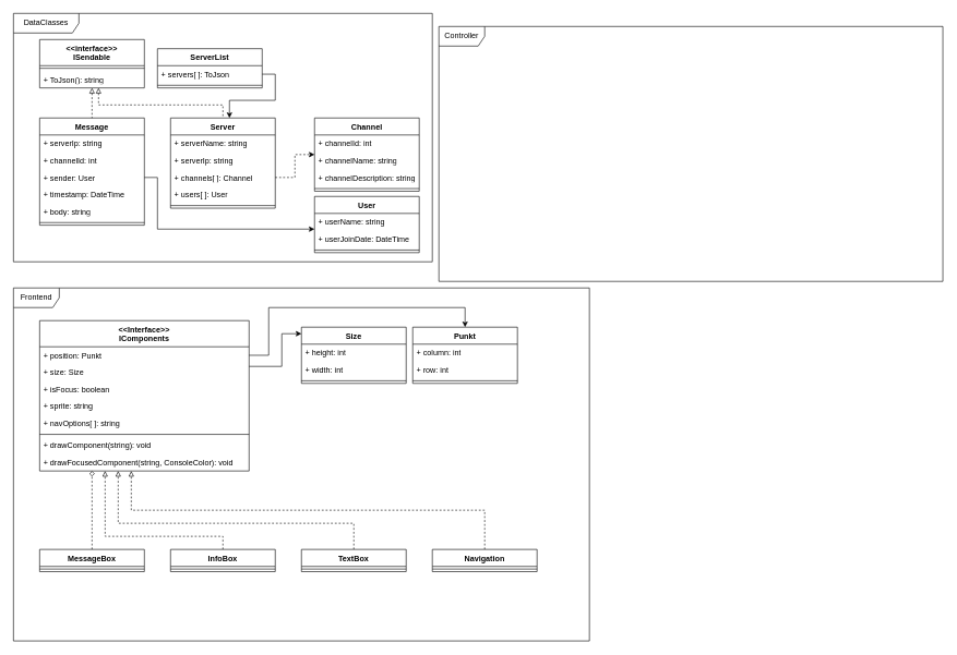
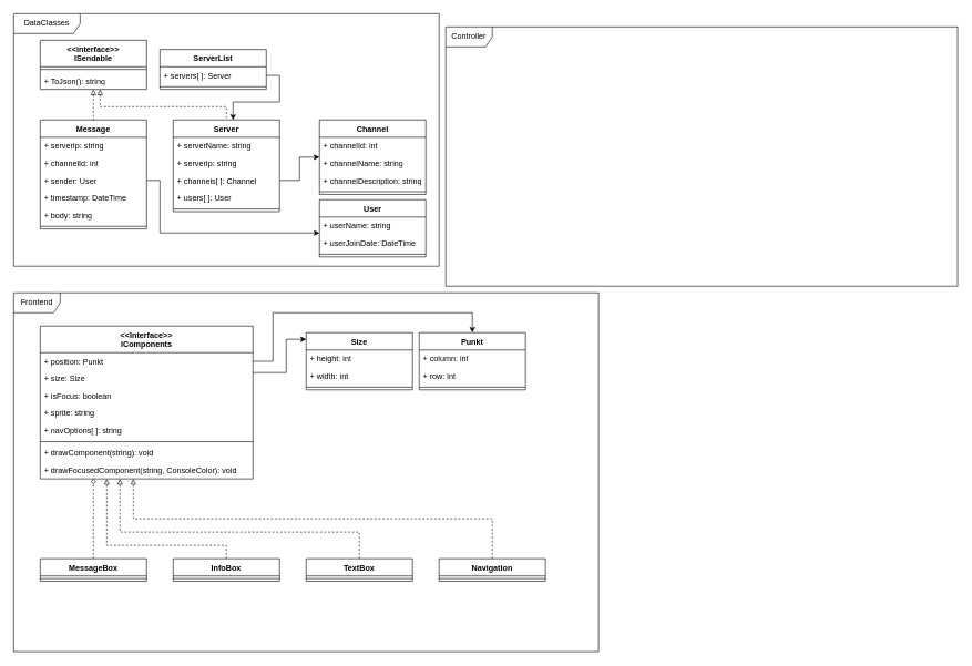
  <mxCell id="0" />
  <mxCell id="1" parent="0" />
  <mxCell id="2" value="DataClasses" style="shape=umlFrame;whiteSpace=wrap;html=1;pointerEvents=0;width=100;height=30;labelBackgroundColor=none;rounded=0;" parent="1" vertex="1"><mxGeometry x="20" y="20" width="640" height="380" as="geometry" /></mxCell>
  <mxCell id="3" value="Frontend" style="shape=umlFrame;whiteSpace=wrap;html=1;pointerEvents=0;labelBackgroundColor=none;rounded=0;width=70;height=30;" parent="1" vertex="1"><mxGeometry x="20" y="440" width="880" height="540" as="geometry" /></mxCell>
  <mxCell id="4" value="Controller" style="shape=umlFrame;whiteSpace=wrap;html=1;pointerEvents=0;width=70;height=30;labelBackgroundColor=none;rounded=0;" parent="1" vertex="1"><mxGeometry x="670" y="40" width="770" height="390" as="geometry" /></mxCell>
  <mxCell id="5" value="Message" style="swimlane;fontStyle=1;align=center;verticalAlign=top;childLayout=stackLayout;horizontal=1;startSize=26;horizontalStack=0;resizeParent=1;resizeParentMax=0;resizeLast=0;collapsible=1;marginBottom=0;whiteSpace=wrap;html=1;labelBackgroundColor=none;rounded=0;" parent="1" vertex="1"><mxGeometry x="60" y="180" width="160" height="164" as="geometry" /></mxCell>
  <mxCell id="6" value="+ serverIp: string" style="text;strokeColor=none;fillColor=none;align=left;verticalAlign=top;spacingLeft=4;spacingRight=4;overflow=hidden;rotatable=0;points=[[0,0.5],[1,0.5]];portConstraint=eastwest;whiteSpace=wrap;html=1;labelBackgroundColor=none;rounded=0;" parent="5" vertex="1"><mxGeometry y="26" width="160" height="26" as="geometry" /></mxCell>
  <mxCell id="7" value="+ channelId: int" style="text;strokeColor=none;fillColor=none;align=left;verticalAlign=top;spacingLeft=4;spacingRight=4;overflow=hidden;rotatable=0;points=[[0,0.5],[1,0.5]];portConstraint=eastwest;whiteSpace=wrap;html=1;labelBackgroundColor=none;rounded=0;" parent="5" vertex="1"><mxGeometry y="52" width="160" height="26" as="geometry" /></mxCell>
  <mxCell id="8" value="+ sender: User" style="text;strokeColor=none;fillColor=none;align=left;verticalAlign=top;spacingLeft=4;spacingRight=4;overflow=hidden;rotatable=0;points=[[0,0.5],[1,0.5]];portConstraint=eastwest;whiteSpace=wrap;html=1;labelBackgroundColor=none;rounded=0;" parent="5" vertex="1"><mxGeometry y="78" width="160" height="26" as="geometry" /></mxCell>
  <mxCell id="9" value="+ timestamp: DateTime" style="text;strokeColor=none;fillColor=none;align=left;verticalAlign=top;spacingLeft=4;spacingRight=4;overflow=hidden;rotatable=0;points=[[0,0.5],[1,0.5]];portConstraint=eastwest;whiteSpace=wrap;html=1;labelBackgroundColor=none;rounded=0;" parent="5" vertex="1"><mxGeometry y="104" width="160" height="26" as="geometry" /></mxCell>
  <mxCell id="10" value="+ body: string" style="text;strokeColor=none;fillColor=none;align=left;verticalAlign=top;spacingLeft=4;spacingRight=4;overflow=hidden;rotatable=0;points=[[0,0.5],[1,0.5]];portConstraint=eastwest;whiteSpace=wrap;html=1;labelBackgroundColor=none;rounded=0;" parent="5" vertex="1"><mxGeometry y="130" width="160" height="26" as="geometry" /></mxCell>
  <mxCell id="11" value="" style="line;strokeWidth=1;fillColor=none;align=left;verticalAlign=middle;spacingTop=-1;spacingLeft=3;spacingRight=3;rotatable=0;labelPosition=right;points=[];portConstraint=eastwest;labelBackgroundColor=none;rounded=0;" parent="5" vertex="1"><mxGeometry y="156" width="160" height="8" as="geometry" /></mxCell>
  <mxCell id="12" value="Server" style="swimlane;fontStyle=1;align=center;verticalAlign=top;childLayout=stackLayout;horizontal=1;startSize=26;horizontalStack=0;resizeParent=1;resizeParentMax=0;resizeLast=0;collapsible=1;marginBottom=0;whiteSpace=wrap;html=1;labelBackgroundColor=none;rounded=0;" parent="1" vertex="1"><mxGeometry x="260" y="180" width="160" height="138" as="geometry" /></mxCell>
  <mxCell id="13" value="+ serverName: string" style="text;strokeColor=none;fillColor=none;align=left;verticalAlign=top;spacingLeft=4;spacingRight=4;overflow=hidden;rotatable=0;points=[[0,0.5],[1,0.5]];portConstraint=eastwest;whiteSpace=wrap;html=1;labelBackgroundColor=none;rounded=0;" parent="12" vertex="1"><mxGeometry y="26" width="160" height="26" as="geometry" /></mxCell>
  <mxCell id="14" value="+ serverIp: string" style="text;strokeColor=none;fillColor=none;align=left;verticalAlign=top;spacingLeft=4;spacingRight=4;overflow=hidden;rotatable=0;points=[[0,0.5],[1,0.5]];portConstraint=eastwest;whiteSpace=wrap;html=1;labelBackgroundColor=none;rounded=0;" parent="12" vertex="1"><mxGeometry y="52" width="160" height="26" as="geometry" /></mxCell>
  <mxCell id="15" value="+ channels[ ]: Channel" style="text;strokeColor=none;fillColor=none;align=left;verticalAlign=top;spacingLeft=4;spacingRight=4;overflow=hidden;rotatable=0;points=[[0,0.5],[1,0.5]];portConstraint=eastwest;whiteSpace=wrap;html=1;labelBackgroundColor=none;rounded=0;" parent="12" vertex="1"><mxGeometry y="78" width="160" height="26" as="geometry" /></mxCell>
  <mxCell id="16" value="+ users[ ]: User" style="text;strokeColor=none;fillColor=none;align=left;verticalAlign=top;spacingLeft=4;spacingRight=4;overflow=hidden;rotatable=0;points=[[0,0.5],[1,0.5]];portConstraint=eastwest;whiteSpace=wrap;html=1;labelBackgroundColor=none;rounded=0;" parent="12" vertex="1"><mxGeometry y="104" width="160" height="26" as="geometry" /></mxCell>
  <mxCell id="17" value="" style="line;strokeWidth=1;fillColor=none;align=left;verticalAlign=middle;spacingTop=-1;spacingLeft=3;spacingRight=3;rotatable=0;labelPosition=right;points=[];portConstraint=eastwest;labelBackgroundColor=none;rounded=0;" parent="12" vertex="1"><mxGeometry y="130" width="160" height="8" as="geometry" /></mxCell>
  <mxCell id="18" value="ServerList" style="swimlane;fontStyle=1;align=center;verticalAlign=top;childLayout=stackLayout;horizontal=1;startSize=26;horizontalStack=0;resizeParent=1;resizeParentMax=0;resizeLast=0;collapsible=1;marginBottom=0;whiteSpace=wrap;html=1;labelBackgroundColor=none;rounded=0;" parent="1" vertex="1"><mxGeometry x="240" y="74" width="160" height="60" as="geometry" /></mxCell>
- <mxCell id="19" value="+ servers[ ]: ToJson" style="text;strokeColor=none;fillColor=none;align=left;verticalAlign=top;spacingLeft=4;spacingRight=4;overflow=hidden;rotatable=0;points=[[0,0.5],[1,0.5]];portConstraint=eastwest;whiteSpace=wrap;html=1;labelBackgroundColor=none;rounded=0;" parent="18" vertex="1"><mxGeometry y="26" width="160" height="26" as="geometry" /></mxCell>
+ <mxCell id="19" value="+ servers[ ]: Server" style="text;strokeColor=none;fillColor=none;align=left;verticalAlign=top;spacingLeft=4;spacingRight=4;overflow=hidden;rotatable=0;points=[[0,0.5],[1,0.5]];portConstraint=eastwest;whiteSpace=wrap;html=1;labelBackgroundColor=none;rounded=0;" parent="18" vertex="1"><mxGeometry y="26" width="160" height="26" as="geometry" /></mxCell>
  <mxCell id="20" value="" style="line;strokeWidth=1;fillColor=none;align=left;verticalAlign=middle;spacingTop=-1;spacingLeft=3;spacingRight=3;rotatable=0;labelPosition=right;points=[];portConstraint=eastwest;labelBackgroundColor=none;rounded=0;" parent="18" vertex="1"><mxGeometry y="52" width="160" height="8" as="geometry" /></mxCell>
  <mxCell id="21" value="Channel" style="swimlane;fontStyle=1;align=center;verticalAlign=top;childLayout=stackLayout;horizontal=1;startSize=26;horizontalStack=0;resizeParent=1;resizeParentMax=0;resizeLast=0;collapsible=1;marginBottom=0;whiteSpace=wrap;html=1;labelBackgroundColor=none;rounded=0;" parent="1" vertex="1"><mxGeometry x="480" y="180" width="160" height="112" as="geometry" /></mxCell>
  <mxCell id="22" value="+ channelId: int" style="text;strokeColor=none;fillColor=none;align=left;verticalAlign=top;spacingLeft=4;spacingRight=4;overflow=hidden;rotatable=0;points=[[0,0.5],[1,0.5]];portConstraint=eastwest;whiteSpace=wrap;html=1;labelBackgroundColor=none;rounded=0;" parent="21" vertex="1"><mxGeometry y="26" width="160" height="26" as="geometry" /></mxCell>
  <mxCell id="23" value="+ channelName: string" style="text;strokeColor=none;fillColor=none;align=left;verticalAlign=top;spacingLeft=4;spacingRight=4;overflow=hidden;rotatable=0;points=[[0,0.5],[1,0.5]];portConstraint=eastwest;whiteSpace=wrap;html=1;labelBackgroundColor=none;rounded=0;" parent="21" vertex="1"><mxGeometry y="52" width="160" height="26" as="geometry" /></mxCell>
  <mxCell id="24" value="+ channelDescription: string" style="text;strokeColor=none;fillColor=none;align=left;verticalAlign=top;spacingLeft=4;spacingRight=4;overflow=hidden;rotatable=0;points=[[0,0.5],[1,0.5]];portConstraint=eastwest;whiteSpace=wrap;html=1;labelBackgroundColor=none;rounded=0;" parent="21" vertex="1"><mxGeometry y="78" width="160" height="26" as="geometry" /></mxCell>
  <mxCell id="25" value="" style="line;strokeWidth=1;fillColor=none;align=left;verticalAlign=middle;spacingTop=-1;spacingLeft=3;spacingRight=3;rotatable=0;labelPosition=right;points=[];portConstraint=eastwest;labelBackgroundColor=none;rounded=0;" parent="21" vertex="1"><mxGeometry y="104" width="160" height="8" as="geometry" /></mxCell>
  <mxCell id="26" value="User" style="swimlane;fontStyle=1;align=center;verticalAlign=top;childLayout=stackLayout;horizontal=1;startSize=26;horizontalStack=0;resizeParent=1;resizeParentMax=0;resizeLast=0;collapsible=1;marginBottom=0;whiteSpace=wrap;html=1;labelBackgroundColor=none;rounded=0;" parent="1" vertex="1"><mxGeometry x="480" y="300" width="160" height="86" as="geometry" /></mxCell>
  <mxCell id="27" value="+ userName: string" style="text;strokeColor=none;fillColor=none;align=left;verticalAlign=top;spacingLeft=4;spacingRight=4;overflow=hidden;rotatable=0;points=[[0,0.5],[1,0.5]];portConstraint=eastwest;whiteSpace=wrap;html=1;labelBackgroundColor=none;rounded=0;" parent="26" vertex="1"><mxGeometry y="26" width="160" height="26" as="geometry" /></mxCell>
  <mxCell id="28" value="+ userJoinDate: DateTime" style="text;strokeColor=none;fillColor=none;align=left;verticalAlign=top;spacingLeft=4;spacingRight=4;overflow=hidden;rotatable=0;points=[[0,0.5],[1,0.5]];portConstraint=eastwest;whiteSpace=wrap;html=1;labelBackgroundColor=none;rounded=0;" parent="26" vertex="1"><mxGeometry y="52" width="160" height="26" as="geometry" /></mxCell>
  <mxCell id="29" value="" style="line;strokeWidth=1;fillColor=none;align=left;verticalAlign=middle;spacingTop=-1;spacingLeft=3;spacingRight=3;rotatable=0;labelPosition=right;points=[];portConstraint=eastwest;labelBackgroundColor=none;rounded=0;" parent="26" vertex="1"><mxGeometry y="78" width="160" height="8" as="geometry" /></mxCell>
  <mxCell id="30" style="edgeStyle=orthogonalEdgeStyle;rounded=0;orthogonalLoop=1;jettySize=auto;html=1;labelBackgroundColor=none;fontColor=default;dashed=1;endArrow=none;startFill=0;startArrow=block;" parent="1" source="32" target="5" edge="1"><mxGeometry relative="1" as="geometry" /></mxCell>
  <mxCell id="31" style="edgeStyle=orthogonalEdgeStyle;rounded=0;orthogonalLoop=1;jettySize=auto;html=1;labelBackgroundColor=none;fontColor=default;dashed=1;endArrow=none;startFill=0;startArrow=block;" parent="1" source="32" target="12" edge="1"><mxGeometry relative="1" as="geometry"><Array as="points"><mxPoint x="150" y="160" /><mxPoint x="340" y="160" /></Array></mxGeometry></mxCell>
  <mxCell id="32" value="&amp;lt;&amp;lt;interface&amp;gt;&amp;gt;&lt;div&gt;ISendable&lt;/div&gt;" style="swimlane;fontStyle=1;align=center;verticalAlign=top;childLayout=stackLayout;horizontal=1;startSize=40;horizontalStack=0;resizeParent=1;resizeParentMax=0;resizeLast=0;collapsible=1;marginBottom=0;whiteSpace=wrap;html=1;labelBackgroundColor=none;rounded=0;" parent="1" vertex="1"><mxGeometry x="60" y="60" width="160" height="74" as="geometry"><mxRectangle x="80" y="80" width="110" height="40" as="alternateBounds" /></mxGeometry></mxCell>
  <mxCell id="33" value="" style="line;strokeWidth=1;fillColor=none;align=left;verticalAlign=middle;spacingTop=-1;spacingLeft=3;spacingRight=3;rotatable=0;labelPosition=right;points=[];portConstraint=eastwest;labelBackgroundColor=none;rounded=0;" parent="32" vertex="1"><mxGeometry y="40" width="160" height="8" as="geometry" /></mxCell>
  <mxCell id="34" value="+ ToJson(): string" style="text;strokeColor=none;fillColor=none;align=left;verticalAlign=top;spacingLeft=4;spacingRight=4;overflow=hidden;rotatable=0;points=[[0,0.5],[1,0.5]];portConstraint=eastwest;whiteSpace=wrap;html=1;labelBackgroundColor=none;rounded=0;" parent="32" vertex="1"><mxGeometry y="48" width="160" height="26" as="geometry" /></mxCell>
- <mxCell id="35" style="edgeStyle=orthogonalEdgeStyle;rounded=0;orthogonalLoop=1;jettySize=auto;html=1;labelBackgroundColor=none;fontColor=default;dashed=1;" parent="1" source="15" target="21" edge="1"><mxGeometry relative="1" as="geometry" /></mxCell>
+ <mxCell id="35" style="edgeStyle=orthogonalEdgeStyle;rounded=0;orthogonalLoop=1;jettySize=auto;html=1;labelBackgroundColor=none;fontColor=default;" parent="1" source="15" target="21" edge="1"><mxGeometry relative="1" as="geometry" /></mxCell>
  <mxCell id="36" style="edgeStyle=orthogonalEdgeStyle;rounded=0;orthogonalLoop=1;jettySize=auto;html=1;labelBackgroundColor=none;fontColor=default;" parent="1" source="8" target="26" edge="1"><mxGeometry relative="1" as="geometry"><Array as="points"><mxPoint x="240" y="271" /><mxPoint x="240" y="350" /></Array></mxGeometry></mxCell>
  <mxCell id="37" style="edgeStyle=orthogonalEdgeStyle;orthogonalLoop=1;jettySize=auto;html=1;rounded=0;curved=0;" parent="1" source="19" target="12" edge="1"><mxGeometry relative="1" as="geometry"><Array as="points"><mxPoint x="420" y="113" /><mxPoint x="420" y="153" /><mxPoint x="350" y="153" /></Array></mxGeometry></mxCell>
  <mxCell id="38" value="&lt;div&gt;&amp;lt;&amp;lt;Interface&amp;gt;&amp;gt;&lt;/div&gt;IComponents" style="swimlane;fontStyle=1;align=center;verticalAlign=top;childLayout=stackLayout;horizontal=1;startSize=40;horizontalStack=0;resizeParent=1;resizeParentMax=0;resizeLast=0;collapsible=1;marginBottom=0;whiteSpace=wrap;html=1;rounded=0;" parent="1" vertex="1"><mxGeometry x="60" y="490" width="320" height="230" as="geometry" /></mxCell>
  <mxCell id="39" value="+ position: Punkt" style="text;strokeColor=none;fillColor=none;align=left;verticalAlign=top;spacingLeft=4;spacingRight=4;overflow=hidden;rotatable=0;points=[[0,0.5],[1,0.5]];portConstraint=eastwest;whiteSpace=wrap;html=1;rounded=0;" parent="38" vertex="1"><mxGeometry y="40" width="320" height="26" as="geometry" /></mxCell>
  <mxCell id="40" value="+ size: Size" style="text;strokeColor=none;fillColor=none;align=left;verticalAlign=top;spacingLeft=4;spacingRight=4;overflow=hidden;rotatable=0;points=[[0,0.5],[1,0.5]];portConstraint=eastwest;whiteSpace=wrap;html=1;" parent="38" vertex="1"><mxGeometry y="66" width="320" height="26" as="geometry" /></mxCell>
  <mxCell id="41" value="+ isFocus: boolean" style="text;strokeColor=none;fillColor=none;align=left;verticalAlign=top;spacingLeft=4;spacingRight=4;overflow=hidden;rotatable=0;points=[[0,0.5],[1,0.5]];portConstraint=eastwest;whiteSpace=wrap;html=1;rounded=0;" parent="38" vertex="1"><mxGeometry y="92" width="320" height="26" as="geometry" /></mxCell>
  <mxCell id="42" value="+ sprite: string" style="text;strokeColor=none;fillColor=none;align=left;verticalAlign=top;spacingLeft=4;spacingRight=4;overflow=hidden;rotatable=0;points=[[0,0.5],[1,0.5]];portConstraint=eastwest;whiteSpace=wrap;html=1;" parent="38" vertex="1"><mxGeometry y="118" width="320" height="26" as="geometry" /></mxCell>
  <mxCell id="43" value="+ navOptions[ ]: string&amp;nbsp;" style="text;strokeColor=none;fillColor=none;align=left;verticalAlign=top;spacingLeft=4;spacingRight=4;overflow=hidden;rotatable=0;points=[[0,0.5],[1,0.5]];portConstraint=eastwest;whiteSpace=wrap;html=1;" parent="38" vertex="1"><mxGeometry y="144" width="320" height="26" as="geometry" /></mxCell>
  <mxCell id="44" value="" style="line;strokeWidth=1;fillColor=none;align=left;verticalAlign=middle;spacingTop=-1;spacingLeft=3;spacingRight=3;rotatable=0;labelPosition=right;points=[];portConstraint=eastwest;strokeColor=inherit;rounded=0;" parent="38" vertex="1"><mxGeometry y="170" width="320" height="8" as="geometry" /></mxCell>
  <mxCell id="45" value="+ drawComponent(string): void" style="text;strokeColor=none;fillColor=none;align=left;verticalAlign=top;spacingLeft=4;spacingRight=4;overflow=hidden;rotatable=0;points=[[0,0.5],[1,0.5]];portConstraint=eastwest;whiteSpace=wrap;html=1;" parent="38" vertex="1"><mxGeometry y="178" width="320" height="26" as="geometry" /></mxCell>
  <mxCell id="46" value="+ drawFocusedComponent(string, ConsoleColor): void" style="text;strokeColor=none;fillColor=none;align=left;verticalAlign=top;spacingLeft=4;spacingRight=4;overflow=hidden;rotatable=0;points=[[0,0.5],[1,0.5]];portConstraint=eastwest;whiteSpace=wrap;html=1;" parent="38" vertex="1"><mxGeometry y="204" width="320" height="26" as="geometry" /></mxCell>
  <mxCell id="47" value="Punkt" style="swimlane;fontStyle=1;align=center;verticalAlign=top;childLayout=stackLayout;horizontal=1;startSize=26;horizontalStack=0;resizeParent=1;resizeParentMax=0;resizeLast=0;collapsible=1;marginBottom=0;whiteSpace=wrap;html=1;rounded=0;" parent="1" vertex="1"><mxGeometry x="630" y="500" width="160" height="86" as="geometry"><mxRectangle x="310" y="520" width="70" height="30" as="alternateBounds" /></mxGeometry></mxCell>
  <mxCell id="48" value="+ column: int" style="text;strokeColor=none;fillColor=none;align=left;verticalAlign=top;spacingLeft=4;spacingRight=4;overflow=hidden;rotatable=0;points=[[0,0.5],[1,0.5]];portConstraint=eastwest;whiteSpace=wrap;html=1;rounded=0;" parent="47" vertex="1"><mxGeometry y="26" width="160" height="26" as="geometry" /></mxCell>
  <mxCell id="49" value="+ row: int" style="text;strokeColor=none;fillColor=none;align=left;verticalAlign=top;spacingLeft=4;spacingRight=4;overflow=hidden;rotatable=0;points=[[0,0.5],[1,0.5]];portConstraint=eastwest;whiteSpace=wrap;html=1;rounded=0;" parent="47" vertex="1"><mxGeometry y="52" width="160" height="26" as="geometry" /></mxCell>
  <mxCell id="50" value="" style="line;strokeWidth=1;fillColor=none;align=left;verticalAlign=middle;spacingTop=-1;spacingLeft=3;spacingRight=3;rotatable=0;labelPosition=right;points=[];portConstraint=eastwest;strokeColor=inherit;rounded=0;" parent="47" vertex="1"><mxGeometry y="78" width="160" height="8" as="geometry" /></mxCell>
  <mxCell id="51" style="edgeStyle=orthogonalEdgeStyle;orthogonalLoop=1;jettySize=auto;html=1;rounded=0;curved=0;" parent="1" source="39" target="47" edge="1"><mxGeometry relative="1" as="geometry"><Array as="points"><mxPoint x="410" y="543" /><mxPoint x="410" y="470" /><mxPoint x="710" y="470" /></Array></mxGeometry></mxCell>
  <mxCell id="52" value="Size" style="swimlane;fontStyle=1;align=center;verticalAlign=top;childLayout=stackLayout;horizontal=1;startSize=26;horizontalStack=0;resizeParent=1;resizeParentMax=0;resizeLast=0;collapsible=1;marginBottom=0;whiteSpace=wrap;html=1;" parent="1" vertex="1"><mxGeometry x="460" y="500" width="160" height="86" as="geometry" /></mxCell>
  <mxCell id="53" value="+ height: int" style="text;strokeColor=none;fillColor=none;align=left;verticalAlign=top;spacingLeft=4;spacingRight=4;overflow=hidden;rotatable=0;points=[[0,0.5],[1,0.5]];portConstraint=eastwest;whiteSpace=wrap;html=1;" parent="52" vertex="1"><mxGeometry y="26" width="160" height="26" as="geometry" /></mxCell>
  <mxCell id="54" value="+ width: int" style="text;strokeColor=none;fillColor=none;align=left;verticalAlign=top;spacingLeft=4;spacingRight=4;overflow=hidden;rotatable=0;points=[[0,0.5],[1,0.5]];portConstraint=eastwest;whiteSpace=wrap;html=1;" parent="52" vertex="1"><mxGeometry y="52" width="160" height="26" as="geometry" /></mxCell>
  <mxCell id="55" value="" style="line;strokeWidth=1;fillColor=none;align=left;verticalAlign=middle;spacingTop=-1;spacingLeft=3;spacingRight=3;rotatable=0;labelPosition=right;points=[];portConstraint=eastwest;strokeColor=inherit;" parent="52" vertex="1"><mxGeometry y="78" width="160" height="8" as="geometry" /></mxCell>
  <mxCell id="56" style="edgeStyle=orthogonalEdgeStyle;orthogonalLoop=1;jettySize=auto;html=1;rounded=0;curved=0;" parent="1" source="40" target="52" edge="1"><mxGeometry relative="1" as="geometry"><Array as="points"><mxPoint x="430" y="560" /><mxPoint x="430" y="510" /></Array></mxGeometry></mxCell>
  <mxCell id="57" style="edgeStyle=orthogonalEdgeStyle;orthogonalLoop=1;jettySize=auto;html=1;rounded=0;strokeColor=default;align=center;verticalAlign=middle;fontFamily=Helvetica;fontSize=11;fontColor=default;labelBackgroundColor=default;endArrow=diamond;curved=0;dashed=1;endFill=0;" parent="1" source="58" target="38" edge="1"><mxGeometry relative="1" as="geometry"><Array as="points"><mxPoint x="140" y="730" /><mxPoint x="140" y="730" /></Array></mxGeometry></mxCell>
  <mxCell id="58" value="MessageBox" style="swimlane;fontStyle=1;align=center;verticalAlign=top;childLayout=stackLayout;horizontal=1;startSize=26;horizontalStack=0;resizeParent=1;resizeParentMax=0;resizeLast=0;collapsible=1;marginBottom=0;whiteSpace=wrap;html=1;" parent="1" vertex="1"><mxGeometry x="60" y="840" width="160" height="34" as="geometry"><mxRectangle x="80" y="860" width="110" height="30" as="alternateBounds" /></mxGeometry></mxCell>
  <mxCell id="59" value="" style="line;strokeWidth=1;fillColor=none;align=left;verticalAlign=middle;spacingTop=-1;spacingLeft=3;spacingRight=3;rotatable=0;labelPosition=right;points=[];portConstraint=eastwest;strokeColor=inherit;" parent="58" vertex="1"><mxGeometry y="26" width="160" height="8" as="geometry" /></mxCell>
  <mxCell id="60" style="edgeStyle=orthogonalEdgeStyle;orthogonalLoop=1;jettySize=auto;html=1;rounded=0;strokeColor=default;align=center;verticalAlign=middle;fontFamily=Helvetica;fontSize=11;fontColor=default;labelBackgroundColor=default;endArrow=block;curved=0;dashed=1;endFill=0;" parent="1" source="61" target="38" edge="1"><mxGeometry relative="1" as="geometry"><Array as="points"><mxPoint x="340" y="820" /><mxPoint x="160" y="820" /></Array></mxGeometry></mxCell>
  <mxCell id="61" value="InfoBox" style="swimlane;fontStyle=1;align=center;verticalAlign=top;childLayout=stackLayout;horizontal=1;startSize=26;horizontalStack=0;resizeParent=1;resizeParentMax=0;resizeLast=0;collapsible=1;marginBottom=0;whiteSpace=wrap;html=1;" parent="1" vertex="1"><mxGeometry x="260" y="840" width="160" height="34" as="geometry" /></mxCell>
  <mxCell id="62" value="" style="line;strokeWidth=1;fillColor=none;align=left;verticalAlign=middle;spacingTop=-1;spacingLeft=3;spacingRight=3;rotatable=0;labelPosition=right;points=[];portConstraint=eastwest;strokeColor=inherit;" parent="61" vertex="1"><mxGeometry y="26" width="160" height="8" as="geometry" /></mxCell>
  <mxCell id="63" style="edgeStyle=orthogonalEdgeStyle;orthogonalLoop=1;jettySize=auto;html=1;rounded=0;strokeColor=default;align=center;verticalAlign=middle;fontFamily=Helvetica;fontSize=11;fontColor=default;labelBackgroundColor=default;endArrow=block;curved=0;dashed=1;endFill=0;" parent="1" source="64" target="38" edge="1"><mxGeometry relative="1" as="geometry"><mxPoint x="530" y="700" as="sourcePoint" /><mxPoint x="160" y="626" as="targetPoint" /><Array as="points"><mxPoint x="540" y="800" /><mxPoint x="180" y="800" /></Array></mxGeometry></mxCell>
  <mxCell id="64" value="TextBox" style="swimlane;fontStyle=1;align=center;verticalAlign=top;childLayout=stackLayout;horizontal=1;startSize=26;horizontalStack=0;resizeParent=1;resizeParentMax=0;resizeLast=0;collapsible=1;marginBottom=0;whiteSpace=wrap;html=1;" parent="1" vertex="1"><mxGeometry x="460" y="840" width="160" height="34" as="geometry" /></mxCell>
  <mxCell id="65" value="" style="line;strokeWidth=1;fillColor=none;align=left;verticalAlign=middle;spacingTop=-1;spacingLeft=3;spacingRight=3;rotatable=0;labelPosition=right;points=[];portConstraint=eastwest;strokeColor=inherit;" parent="64" vertex="1"><mxGeometry y="26" width="160" height="8" as="geometry" /></mxCell>
  <mxCell id="66" style="edgeStyle=orthogonalEdgeStyle;orthogonalLoop=1;jettySize=auto;html=1;rounded=0;curved=0;endArrow=block;endFill=0;dashed=1;" parent="1" source="67" target="38" edge="1"><mxGeometry relative="1" as="geometry"><Array as="points"><mxPoint x="740" y="780" /><mxPoint x="200" y="780" /></Array></mxGeometry></mxCell>
  <mxCell id="67" value="Navigation" style="swimlane;fontStyle=1;align=center;verticalAlign=top;childLayout=stackLayout;horizontal=1;startSize=26;horizontalStack=0;resizeParent=1;resizeParentMax=0;resizeLast=0;collapsible=1;marginBottom=0;whiteSpace=wrap;html=1;" parent="1" vertex="1"><mxGeometry x="660" y="840" width="160" height="34" as="geometry" /></mxCell>
  <mxCell id="68" value="" style="line;strokeWidth=1;fillColor=none;align=left;verticalAlign=middle;spacingTop=-1;spacingLeft=3;spacingRight=3;rotatable=0;labelPosition=right;points=[];portConstraint=eastwest;strokeColor=inherit;" parent="67" vertex="1"><mxGeometry y="26" width="160" height="8" as="geometry" /></mxCell>
